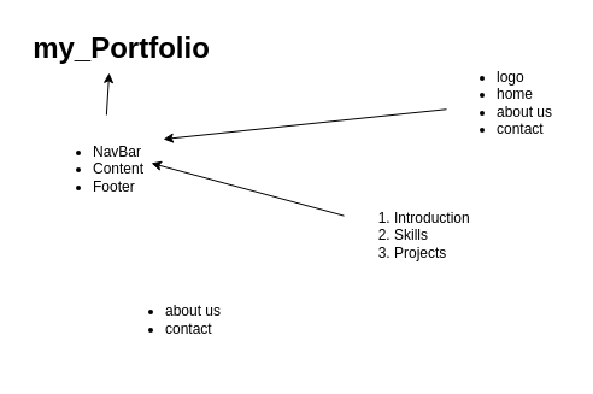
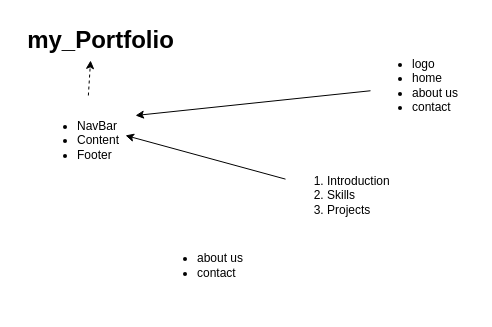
  <mxCell id="0" />
  <mxCell id="1" parent="0" />
  <mxCell id="2" value="my_Portfolio" style="text;strokeColor=none;fillColor=none;html=1;fontSize=24;fontStyle=1;verticalAlign=middle;align=center;" vertex="1" parent="1"><mxGeometry x="20" y="20" width="160" height="40" as="geometry" /></mxCell>
- <mxCell id="3" style="edgeStyle=none;html=1;entryX=0.438;entryY=1;entryDx=0;entryDy=0;entryPerimeter=0;" edge="1" parent="1" source="4" target="2"><mxGeometry relative="1" as="geometry" /></mxCell>
+ <mxCell id="3" style="edgeStyle=none;html=1;entryX=0.438;entryY=1;entryDx=0;entryDy=0;entryPerimeter=0;dashed=1;" edge="1" parent="1" source="4" target="2"><mxGeometry relative="1" as="geometry" /></mxCell>
  <mxCell id="4" value="&lt;ul&gt;&lt;li&gt;NavBar&lt;/li&gt;&lt;li&gt;Content&lt;/li&gt;&lt;li&gt;Footer&lt;/li&gt;&lt;/ul&gt;" style="text;strokeColor=none;fillColor=none;html=1;whiteSpace=wrap;verticalAlign=middle;overflow=hidden;" vertex="1" parent="1"><mxGeometry x="35" y="95" width="100" height="90" as="geometry" /></mxCell>
  <mxCell id="5" style="edgeStyle=none;html=1;" edge="1" parent="1" source="6"><mxGeometry relative="1" as="geometry"><mxPoint x="135" y="115" as="targetPoint" /></mxGeometry></mxCell>
  <mxCell id="6" value="&lt;ul&gt;&lt;li&gt;logo&lt;/li&gt;&lt;li&gt;home&lt;/li&gt;&lt;li&gt;about us&lt;/li&gt;&lt;li&gt;contact&lt;/li&gt;&lt;/ul&gt;" style="text;strokeColor=none;fillColor=none;html=1;whiteSpace=wrap;verticalAlign=middle;overflow=hidden;" vertex="1" parent="1"><mxGeometry x="370" y="35" width="100" height="100" as="geometry" /></mxCell>
  <mxCell id="7" style="edgeStyle=none;html=1;entryX=0.9;entryY=0.444;entryDx=0;entryDy=0;entryPerimeter=0;" edge="1" parent="1" source="8" target="4"><mxGeometry relative="1" as="geometry" /></mxCell>
  <mxCell id="8" value="&lt;ol&gt;&lt;li&gt;Introduction&amp;nbsp;&lt;/li&gt;&lt;li&gt;Skills&lt;/li&gt;&lt;li&gt;Projects&lt;/li&gt;&lt;/ol&gt;" style="text;strokeColor=none;fillColor=none;html=1;whiteSpace=wrap;verticalAlign=middle;overflow=hidden;" vertex="1" parent="1"><mxGeometry x="285" y="155" width="120" height="80" as="geometry" /></mxCell>
- <mxCell id="9" value="&lt;ul&gt;&lt;li&gt;about us&lt;/li&gt;&lt;li&gt;contact&lt;/li&gt;&lt;/ul&gt;" style="text;strokeColor=none;fillColor=none;html=1;whiteSpace=wrap;verticalAlign=middle;overflow=hidden;" vertex="1" parent="1"><mxGeometry x="95" y="225" width="100" height="80" as="geometry" /></mxCell>
+ <mxCell id="9" value="&lt;ul&gt;&lt;li&gt;about us&lt;/li&gt;&lt;li&gt;contact&lt;/li&gt;&lt;/ul&gt;" style="text;strokeColor=none;fillColor=none;html=1;whiteSpace=wrap;verticalAlign=middle;overflow=hidden;" vertex="1" parent="1"><mxGeometry x="155" y="225" width="100" height="80" as="geometry" /></mxCell>
